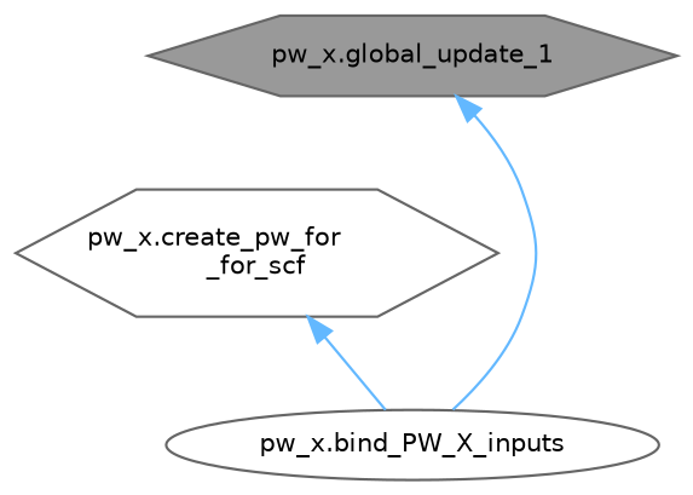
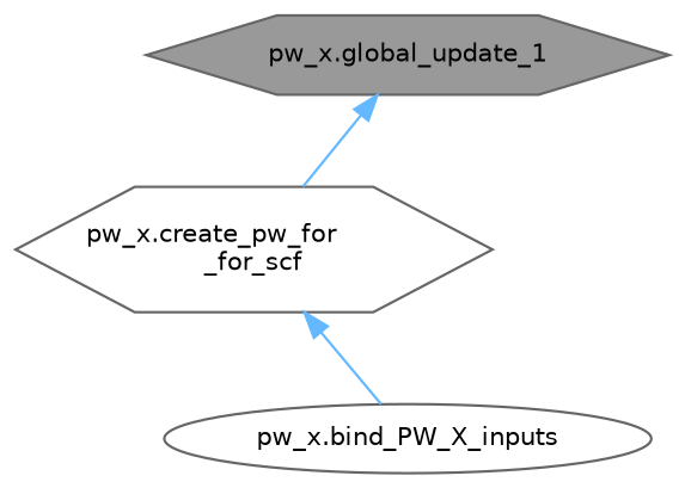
  digraph {
    rankdir=TB
    node [color=grey40 fillcolor=white fontname=Helvetica fontsize=10 shape=hexagon style=filled]
    edge [color=steelblue1 dir=back fontname=Helvetica fontsize=10 labelfontname=Helvetica labelfontsize=10 style=solid]
    n1 [color=gray40 fillcolor=grey60 fontcolor=black height=0.2 label="pw_x.global_update_1" width=0.4]
    n2 [height=0.2 label="pw_x.create_pw_for\l_for_scf" width=0.4]
    n3 [height=0.2 label="pw_x.bind_PW_X_inputs" shape=ellipse width=0.4]
-   n1 -> n3
+   n1 -> n2
    n2 -> n3
  }
